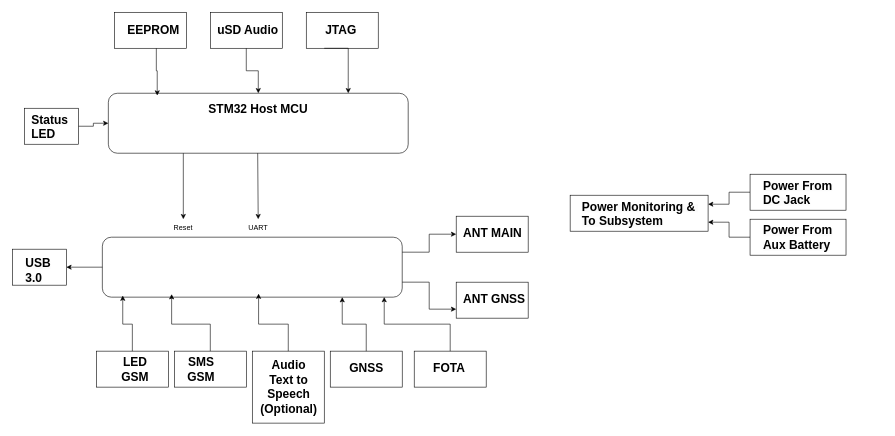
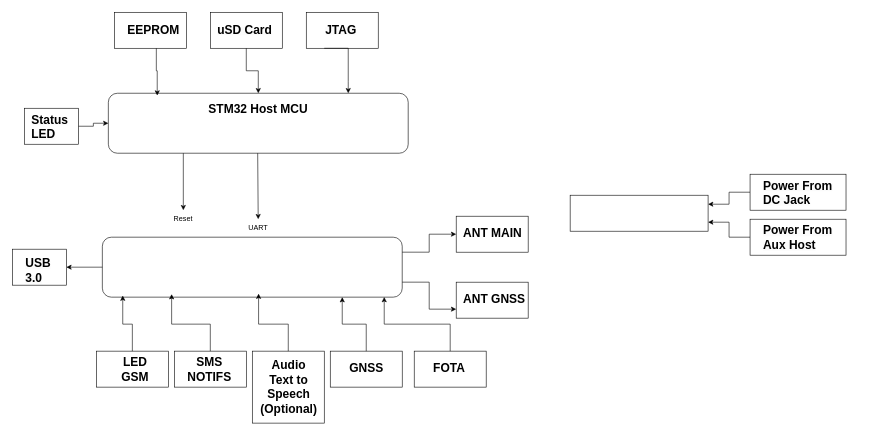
  <mxCell id="0" />
  <mxCell id="1" parent="0" />
  <mxCell id="2" value="" style="group" parent="1" vertex="1" connectable="0"><mxGeometry x="180" y="155" width="500" height="100" as="geometry" /></mxCell>
  <mxCell id="3" value="" style="rounded=1;whiteSpace=wrap;html=1;" parent="2" vertex="1"><mxGeometry width="500" height="100" as="geometry" /></mxCell>
  <mxCell id="4" value="&lt;b style=&quot;border-color: var(--border-color);&quot;&gt;&lt;font style=&quot;border-color: var(--border-color); font-size: 20px;&quot;&gt;STM32 Host MCU&lt;/font&gt;&lt;/b&gt;" style="text;html=1;strokeColor=none;fillColor=none;align=center;verticalAlign=middle;whiteSpace=wrap;rounded=0;" parent="2" vertex="1"><mxGeometry x="140" y="10" width="220" height="30" as="geometry" /></mxCell>
  <mxCell id="5" value="" style="endArrow=classic;html=1;rounded=0;" parent="1" edge="1" target="24"><mxGeometry width="50" height="50" relative="1" as="geometry"><mxPoint x="429" y="255" as="sourcePoint" /><mxPoint x="429" y="395" as="targetPoint" /></mxGeometry></mxCell>
  <mxCell id="6" value="" style="group;strokeColor=none;" parent="1" vertex="1" connectable="0"><mxGeometry x="180" y="395" width="500" height="100" as="geometry" /></mxCell>
  <mxCell id="7" value="" style="group" vertex="1" connectable="0" parent="6"><mxGeometry x="-10" width="500" height="100" as="geometry" /></mxCell>
  <mxCell id="8" value="" style="rounded=1;whiteSpace=wrap;html=1;" vertex="1" parent="7"><mxGeometry width="500" height="100" as="geometry" /></mxCell>
  <mxCell id="9" value="" style="rounded=0;whiteSpace=wrap;html=1;" vertex="1" parent="1"><mxGeometry x="190" y="20" width="120" height="60" as="geometry" /></mxCell>
  <mxCell id="10" value="&lt;b style=&quot;border-color: var(--border-color); color: rgb(0, 0, 0); font-family: Helvetica; font-size: 12px; font-style: normal; font-variant-ligatures: normal; font-variant-caps: normal; letter-spacing: normal; orphans: 2; text-align: center; text-indent: 0px; text-transform: none; widows: 2; word-spacing: 0px; -webkit-text-stroke-width: 0px; background-color: rgb(251, 251, 251); text-decoration-thickness: initial; text-decoration-style: initial; text-decoration-color: initial;&quot;&gt;&lt;font style=&quot;border-color: var(--border-color); font-size: 20px;&quot;&gt;EEPROM&lt;br&gt;&lt;/font&gt;&lt;/b&gt;" style="text;whiteSpace=wrap;html=1;" vertex="1" parent="1"><mxGeometry x="210" y="30" width="200" height="50" as="geometry" /></mxCell>
  <mxCell id="11" value="" style="rounded=0;whiteSpace=wrap;html=1;" vertex="1" parent="1"><mxGeometry x="20" y="415" width="90" height="60" as="geometry" /></mxCell>
  <mxCell id="12" value="&lt;b style=&quot;border-color: var(--border-color); color: rgb(0, 0, 0); font-family: Helvetica; font-size: 12px; font-style: normal; font-variant-ligatures: normal; font-variant-caps: normal; letter-spacing: normal; orphans: 2; text-indent: 0px; text-transform: none; widows: 2; word-spacing: 0px; -webkit-text-stroke-width: 0px; text-decoration-thickness: initial; text-decoration-style: initial; text-decoration-color: initial; text-align: center; background-color: rgb(251, 251, 251);&quot;&gt;&lt;font style=&quot;border-color: var(--border-color); font-size: 20px;&quot;&gt;USB&lt;br&gt;3.0&lt;/font&gt;&lt;/b&gt;" style="text;whiteSpace=wrap;html=1;" vertex="1" parent="1"><mxGeometry x="40" y="420" width="120" height="50" as="geometry" /></mxCell>
  <mxCell id="13" style="edgeStyle=orthogonalEdgeStyle;rounded=0;orthogonalLoop=1;jettySize=auto;html=1;exitX=0;exitY=0.5;exitDx=0;exitDy=0;entryX=1;entryY=0.5;entryDx=0;entryDy=0;" edge="1" parent="1" source="8" target="11"><mxGeometry relative="1" as="geometry" /></mxCell>
  <mxCell id="14" value="" style="rounded=0;whiteSpace=wrap;html=1;" vertex="1" parent="1"><mxGeometry x="350" y="20" width="120" height="60" as="geometry" /></mxCell>
  <mxCell id="15" style="edgeStyle=orthogonalEdgeStyle;rounded=0;orthogonalLoop=1;jettySize=auto;html=1;exitX=0.25;exitY=1;exitDx=0;exitDy=0;" edge="1" parent="1" source="16" target="3"><mxGeometry relative="1" as="geometry" /></mxCell>
- <mxCell id="16" value="&lt;b style=&quot;border-color: var(--border-color); color: rgb(0, 0, 0); font-family: Helvetica; font-size: 12px; font-style: normal; font-variant-ligatures: normal; font-variant-caps: normal; letter-spacing: normal; orphans: 2; text-align: center; text-indent: 0px; text-transform: none; widows: 2; word-spacing: 0px; -webkit-text-stroke-width: 0px; background-color: rgb(251, 251, 251); text-decoration-thickness: initial; text-decoration-style: initial; text-decoration-color: initial;&quot;&gt;&lt;font style=&quot;border-color: var(--border-color); font-size: 20px;&quot;&gt;uSD Audio&lt;br&gt;&lt;br&gt;&lt;/font&gt;&lt;/b&gt;" style="text;whiteSpace=wrap;html=1;" vertex="1" parent="1"><mxGeometry x="360" y="30" width="200" height="50" as="geometry" /></mxCell>
+ <mxCell id="16" value="&lt;b style=&quot;border-color: var(--border-color); color: rgb(0, 0, 0); font-family: Helvetica; font-size: 12px; font-style: normal; font-variant-ligatures: normal; font-variant-caps: normal; letter-spacing: normal; orphans: 2; text-align: center; text-indent: 0px; text-transform: none; widows: 2; word-spacing: 0px; -webkit-text-stroke-width: 0px; background-color: rgb(251, 251, 251); text-decoration-thickness: initial; text-decoration-style: initial; text-decoration-color: initial;&quot;&gt;&lt;font style=&quot;border-color: var(--border-color); font-size: 20px;&quot;&gt;uSD Card&lt;br&gt;&lt;br&gt;&lt;/font&gt;&lt;/b&gt;" style="text;whiteSpace=wrap;html=1;" vertex="1" parent="1"><mxGeometry x="360" y="30" width="200" height="50" as="geometry" /></mxCell>
  <mxCell id="17" value="" style="rounded=0;whiteSpace=wrap;html=1;" vertex="1" parent="1"><mxGeometry x="510" y="20" width="120" height="60" as="geometry" /></mxCell>
  <mxCell id="18" style="edgeStyle=orthogonalEdgeStyle;rounded=0;orthogonalLoop=1;jettySize=auto;html=1;exitX=0;exitY=1;exitDx=0;exitDy=0;" edge="1" parent="1" source="19" target="3"><mxGeometry relative="1" as="geometry"><Array as="points"><mxPoint x="580" y="135" /><mxPoint x="580" y="135" /></Array></mxGeometry></mxCell>
  <mxCell id="19" value="&lt;b style=&quot;border-color: var(--border-color); color: rgb(0, 0, 0); font-family: Helvetica; font-size: 12px; font-style: normal; font-variant-ligatures: normal; font-variant-caps: normal; letter-spacing: normal; orphans: 2; text-align: center; text-indent: 0px; text-transform: none; widows: 2; word-spacing: 0px; -webkit-text-stroke-width: 0px; background-color: rgb(251, 251, 251); text-decoration-thickness: initial; text-decoration-style: initial; text-decoration-color: initial;&quot;&gt;&lt;font style=&quot;border-color: var(--border-color); font-size: 20px;&quot;&gt;JTAG&lt;br&gt;&lt;/font&gt;&lt;/b&gt;" style="text;whiteSpace=wrap;html=1;" vertex="1" parent="1"><mxGeometry x="540" y="30" width="200" height="50" as="geometry" /></mxCell>
  <mxCell id="20" style="edgeStyle=orthogonalEdgeStyle;rounded=0;orthogonalLoop=1;jettySize=auto;html=1;exitX=0.25;exitY=1;exitDx=0;exitDy=0;entryX=0.163;entryY=0.038;entryDx=0;entryDy=0;entryPerimeter=0;" edge="1" parent="1" source="10" target="3"><mxGeometry relative="1" as="geometry" /></mxCell>
  <mxCell id="21" style="edgeStyle=orthogonalEdgeStyle;rounded=0;orthogonalLoop=1;jettySize=auto;html=1;exitX=0;exitY=0.5;exitDx=0;exitDy=0;entryX=1;entryY=0.25;entryDx=0;entryDy=0;" edge="1" parent="1" source="22" target="54"><mxGeometry relative="1" as="geometry" /></mxCell>
  <mxCell id="22" value="" style="rounded=0;whiteSpace=wrap;html=1;" vertex="1" parent="1"><mxGeometry x="1250" y="290" width="160" height="60" as="geometry" /></mxCell>
  <mxCell id="23" value="&lt;b style=&quot;border-color: var(--border-color); color: rgb(0, 0, 0); font-family: Helvetica; font-size: 12px; font-style: normal; font-variant-ligatures: normal; font-variant-caps: normal; letter-spacing: normal; orphans: 2; text-align: center; text-indent: 0px; text-transform: none; widows: 2; word-spacing: 0px; -webkit-text-stroke-width: 0px; background-color: rgb(251, 251, 251); text-decoration-thickness: initial; text-decoration-style: initial; text-decoration-color: initial;&quot;&gt;&lt;font style=&quot;border-color: var(--border-color); font-size: 20px;&quot;&gt;Power From &lt;br&gt;DC Jack&lt;br&gt;&lt;/font&gt;&lt;/b&gt;" style="text;whiteSpace=wrap;html=1;" vertex="1" parent="1"><mxGeometry x="1270" y="290" width="200" height="50" as="geometry" /></mxCell>
  <mxCell id="24" value="UART" style="text;html=1;strokeColor=none;fillColor=none;align=center;verticalAlign=middle;whiteSpace=wrap;rounded=0;" vertex="1" parent="1"><mxGeometry x="400" y="365" width="60" height="30" as="geometry" /></mxCell>
- <mxCell id="25" value="Reset" style="text;html=1;strokeColor=none;fillColor=none;align=center;verticalAlign=middle;whiteSpace=wrap;rounded=0;" vertex="1" parent="1"><mxGeometry x="275" y="365" width="60" height="30" as="geometry" /></mxCell>
+ <mxCell id="25" value="Reset" style="text;html=1;strokeColor=none;fillColor=none;align=center;verticalAlign=middle;whiteSpace=wrap;rounded=0;" vertex="1" parent="1"><mxGeometry x="275" y="350" width="60" height="30" as="geometry" /></mxCell>
  <mxCell id="26" style="edgeStyle=orthogonalEdgeStyle;rounded=0;orthogonalLoop=1;jettySize=auto;html=1;exitX=0.25;exitY=1;exitDx=0;exitDy=0;" edge="1" parent="1" source="3" target="25"><mxGeometry relative="1" as="geometry"><mxPoint x="305" y="365" as="targetPoint" /></mxGeometry></mxCell>
  <mxCell id="27" style="edgeStyle=orthogonalEdgeStyle;rounded=0;orthogonalLoop=1;jettySize=auto;html=1;exitX=1;exitY=0.5;exitDx=0;exitDy=0;" edge="1" parent="1" source="28" target="3"><mxGeometry relative="1" as="geometry" /></mxCell>
  <mxCell id="28" value="" style="rounded=0;whiteSpace=wrap;html=1;" vertex="1" parent="1"><mxGeometry x="40" y="180" width="90" height="60" as="geometry" /></mxCell>
  <mxCell id="29" value="&lt;b style=&quot;border-color: var(--border-color); color: rgb(0, 0, 0); font-family: Helvetica; font-size: 12px; font-style: normal; font-variant-ligatures: normal; font-variant-caps: normal; letter-spacing: normal; orphans: 2; text-align: center; text-indent: 0px; text-transform: none; widows: 2; word-spacing: 0px; -webkit-text-stroke-width: 0px; background-color: rgb(251, 251, 251); text-decoration-thickness: initial; text-decoration-style: initial; text-decoration-color: initial;&quot;&gt;&lt;font style=&quot;border-color: var(--border-color); font-size: 20px;&quot;&gt;Status &lt;br&gt;LED&lt;br&gt;&lt;/font&gt;&lt;/b&gt;" style="text;whiteSpace=wrap;html=1;" vertex="1" parent="1"><mxGeometry x="50" y="180" width="200" height="50" as="geometry" /></mxCell>
  <mxCell id="30" value="" style="rounded=0;whiteSpace=wrap;html=1;" vertex="1" parent="1"><mxGeometry x="160" y="585" width="120" height="60" as="geometry" /></mxCell>
  <mxCell id="31" value="" style="rounded=0;whiteSpace=wrap;html=1;" vertex="1" parent="1"><mxGeometry x="290" y="585" width="120" height="60" as="geometry" /></mxCell>
  <mxCell id="32" value="" style="rounded=0;whiteSpace=wrap;html=1;" vertex="1" parent="1"><mxGeometry x="420" y="585" width="120" height="120" as="geometry" /></mxCell>
  <mxCell id="33" value="" style="rounded=0;whiteSpace=wrap;html=1;" vertex="1" parent="1"><mxGeometry x="550" y="585" width="120" height="60" as="geometry" /></mxCell>
  <mxCell id="34" style="edgeStyle=orthogonalEdgeStyle;rounded=0;orthogonalLoop=1;jettySize=auto;html=1;exitX=0.5;exitY=0;exitDx=0;exitDy=0;entryX=0.068;entryY=0.974;entryDx=0;entryDy=0;entryPerimeter=0;" edge="1" parent="1" source="30" target="8"><mxGeometry relative="1" as="geometry" /></mxCell>
  <mxCell id="35" style="edgeStyle=orthogonalEdgeStyle;rounded=0;orthogonalLoop=1;jettySize=auto;html=1;exitX=0.5;exitY=0;exitDx=0;exitDy=0;entryX=0.231;entryY=0.95;entryDx=0;entryDy=0;entryPerimeter=0;" edge="1" parent="1" source="31" target="8"><mxGeometry relative="1" as="geometry" /></mxCell>
  <mxCell id="36" style="edgeStyle=orthogonalEdgeStyle;rounded=0;orthogonalLoop=1;jettySize=auto;html=1;exitX=0.5;exitY=0;exitDx=0;exitDy=0;entryX=0.521;entryY=0.942;entryDx=0;entryDy=0;entryPerimeter=0;" edge="1" parent="1" source="32" target="8"><mxGeometry relative="1" as="geometry" /></mxCell>
  <mxCell id="37" style="edgeStyle=orthogonalEdgeStyle;rounded=0;orthogonalLoop=1;jettySize=auto;html=1;exitX=0.5;exitY=0;exitDx=0;exitDy=0;entryX=0.8;entryY=1;entryDx=0;entryDy=0;entryPerimeter=0;" edge="1" parent="1" source="33" target="8"><mxGeometry relative="1" as="geometry" /></mxCell>
  <mxCell id="38" value="&lt;div style=&quot;text-align: center;&quot;&gt;&lt;span style=&quot;background-color: initial; font-size: 20px;&quot;&gt;&lt;b&gt;LED&lt;/b&gt;&lt;/span&gt;&lt;/div&gt;&lt;div style=&quot;text-align: center;&quot;&gt;&lt;span style=&quot;background-color: initial; font-size: 20px;&quot;&gt;&lt;b&gt;GSM&lt;/b&gt;&lt;/span&gt;&lt;/div&gt;&lt;div style=&quot;text-align: center;&quot;&gt;&lt;span style=&quot;background-color: initial; font-size: 20px;&quot;&gt;&lt;b&gt;&lt;br&gt;&lt;/b&gt;&lt;/span&gt;&lt;/div&gt;" style="text;whiteSpace=wrap;html=1;" vertex="1" parent="1"><mxGeometry x="200" y="585" width="120" height="50" as="geometry" /></mxCell>
- <mxCell id="39" value="&lt;div style=&quot;text-align: center;&quot;&gt;&lt;span style=&quot;background-color: initial; font-size: 20px;&quot;&gt;&lt;b&gt;SMS&lt;/b&gt;&lt;/span&gt;&lt;/div&gt;&lt;div style=&quot;text-align: center;&quot;&gt;&lt;span style=&quot;background-color: initial; font-size: 20px;&quot;&gt;&lt;b&gt;GSM&lt;/b&gt;&lt;/span&gt;&lt;/div&gt;" style="text;whiteSpace=wrap;html=1;" vertex="1" parent="1"><mxGeometry x="310" y="585" width="120" height="50" as="geometry" /></mxCell>
+ <mxCell id="39" value="&lt;div style=&quot;text-align: center;&quot;&gt;&lt;span style=&quot;background-color: initial; font-size: 20px;&quot;&gt;&lt;b&gt;SMS&lt;/b&gt;&lt;/span&gt;&lt;/div&gt;&lt;div style=&quot;text-align: center;&quot;&gt;&lt;span style=&quot;background-color: initial; font-size: 20px;&quot;&gt;&lt;b&gt;NOTIFS&lt;/b&gt;&lt;/span&gt;&lt;/div&gt;" style="text;whiteSpace=wrap;html=1;" vertex="1" parent="1"><mxGeometry x="310" y="585" width="120" height="50" as="geometry" /></mxCell>
  <mxCell id="40" value="&lt;div style=&quot;text-align: center;&quot;&gt;&lt;span style=&quot;background-color: initial; font-size: 20px;&quot;&gt;&lt;b&gt;Audio&lt;/b&gt;&lt;/span&gt;&lt;/div&gt;&lt;div style=&quot;text-align: center;&quot;&gt;&lt;span style=&quot;background-color: initial; font-size: 20px;&quot;&gt;&lt;b&gt;Text to Speech&lt;/b&gt;&lt;/span&gt;&lt;/div&gt;&lt;div style=&quot;text-align: center;&quot;&gt;&lt;span style=&quot;background-color: initial; font-size: 20px;&quot;&gt;&lt;b&gt;(Optional)&lt;/b&gt;&lt;/span&gt;&lt;/div&gt;" style="text;whiteSpace=wrap;html=1;" vertex="1" parent="1"><mxGeometry x="420" y="590" width="120" height="50" as="geometry" /></mxCell>
  <mxCell id="41" value="&lt;div style=&quot;text-align: center;&quot;&gt;&lt;span style=&quot;font-size: 20px;&quot;&gt;&lt;b&gt;GNSS&lt;/b&gt;&lt;/span&gt;&lt;/div&gt;" style="text;whiteSpace=wrap;html=1;" vertex="1" parent="1"><mxGeometry x="580" y="595" width="120" height="50" as="geometry" /></mxCell>
  <mxCell id="42" value="" style="rounded=0;whiteSpace=wrap;html=1;" vertex="1" parent="1"><mxGeometry x="760" y="360" width="120" height="60" as="geometry" /></mxCell>
  <mxCell id="43" value="" style="rounded=0;whiteSpace=wrap;html=1;" vertex="1" parent="1"><mxGeometry x="760" y="470" width="120" height="60" as="geometry" /></mxCell>
  <mxCell id="44" style="edgeStyle=orthogonalEdgeStyle;rounded=0;orthogonalLoop=1;jettySize=auto;html=1;exitX=1;exitY=0.25;exitDx=0;exitDy=0;" edge="1" parent="1" source="8" target="42"><mxGeometry relative="1" as="geometry" /></mxCell>
  <mxCell id="45" style="edgeStyle=orthogonalEdgeStyle;rounded=0;orthogonalLoop=1;jettySize=auto;html=1;exitX=1;exitY=0.75;exitDx=0;exitDy=0;entryX=0;entryY=0.75;entryDx=0;entryDy=0;" edge="1" parent="1" source="8" target="43"><mxGeometry relative="1" as="geometry" /></mxCell>
  <mxCell id="46" value="&lt;div style=&quot;text-align: center;&quot;&gt;&lt;span style=&quot;font-size: 20px;&quot;&gt;&lt;b&gt;ANT MAIN&lt;/b&gt;&lt;/span&gt;&lt;/div&gt;" style="text;whiteSpace=wrap;html=1;" vertex="1" parent="1"><mxGeometry x="770" y="370" width="120" height="50" as="geometry" /></mxCell>
  <mxCell id="47" value="&lt;div style=&quot;text-align: center;&quot;&gt;&lt;span style=&quot;font-size: 20px;&quot;&gt;&lt;b&gt;ANT GNSS&lt;/b&gt;&lt;/span&gt;&lt;/div&gt;" style="text;whiteSpace=wrap;html=1;" vertex="1" parent="1"><mxGeometry x="770" y="480" width="120" height="50" as="geometry" /></mxCell>
  <mxCell id="48" value="" style="rounded=0;whiteSpace=wrap;html=1;" vertex="1" parent="1"><mxGeometry x="690" y="585" width="120" height="60" as="geometry" /></mxCell>
  <mxCell id="49" value="&lt;div style=&quot;text-align: center;&quot;&gt;&lt;span style=&quot;font-size: 20px;&quot;&gt;&lt;b&gt;FOTA&lt;/b&gt;&lt;/span&gt;&lt;/div&gt;" style="text;whiteSpace=wrap;html=1;" vertex="1" parent="1"><mxGeometry x="720" y="595" width="120" height="50" as="geometry" /></mxCell>
  <mxCell id="50" style="edgeStyle=orthogonalEdgeStyle;rounded=0;orthogonalLoop=1;jettySize=auto;html=1;exitX=0.5;exitY=0;exitDx=0;exitDy=0;entryX=0.94;entryY=0.998;entryDx=0;entryDy=0;entryPerimeter=0;" edge="1" parent="1" source="48" target="8"><mxGeometry relative="1" as="geometry" /></mxCell>
  <mxCell id="51" style="edgeStyle=orthogonalEdgeStyle;rounded=0;orthogonalLoop=1;jettySize=auto;html=1;exitX=0;exitY=0.5;exitDx=0;exitDy=0;entryX=1;entryY=0.75;entryDx=0;entryDy=0;" edge="1" parent="1" source="52" target="54"><mxGeometry relative="1" as="geometry" /></mxCell>
  <mxCell id="52" value="" style="rounded=0;whiteSpace=wrap;html=1;" vertex="1" parent="1"><mxGeometry x="1250" y="365" width="160" height="60" as="geometry" /></mxCell>
- <mxCell id="53" value="&lt;b style=&quot;border-color: var(--border-color); color: rgb(0, 0, 0); font-family: Helvetica; font-size: 12px; font-style: normal; font-variant-ligatures: normal; font-variant-caps: normal; letter-spacing: normal; orphans: 2; text-align: center; text-indent: 0px; text-transform: none; widows: 2; word-spacing: 0px; -webkit-text-stroke-width: 0px; background-color: rgb(251, 251, 251); text-decoration-thickness: initial; text-decoration-style: initial; text-decoration-color: initial;&quot;&gt;&lt;font style=&quot;border-color: var(--border-color); font-size: 20px;&quot;&gt;Power From &lt;br&gt;Aux Battery&lt;br&gt;&lt;/font&gt;&lt;/b&gt;" style="text;whiteSpace=wrap;html=1;" vertex="1" parent="1"><mxGeometry x="1270" y="365" width="200" height="50" as="geometry" /></mxCell>
+ <mxCell id="53" value="&lt;b style=&quot;border-color: var(--border-color); color: rgb(0, 0, 0); font-family: Helvetica; font-size: 12px; font-style: normal; font-variant-ligatures: normal; font-variant-caps: normal; letter-spacing: normal; orphans: 2; text-align: center; text-indent: 0px; text-transform: none; widows: 2; word-spacing: 0px; -webkit-text-stroke-width: 0px; background-color: rgb(251, 251, 251); text-decoration-thickness: initial; text-decoration-style: initial; text-decoration-color: initial;&quot;&gt;&lt;font style=&quot;border-color: var(--border-color); font-size: 20px;&quot;&gt;Power From &lt;br&gt;Aux Host&lt;br&gt;&lt;/font&gt;&lt;/b&gt;" style="text;whiteSpace=wrap;html=1;" vertex="1" parent="1"><mxGeometry x="1270" y="365" width="200" height="50" as="geometry" /></mxCell>
  <mxCell id="54" value="" style="rounded=0;whiteSpace=wrap;html=1;" vertex="1" parent="1"><mxGeometry x="950" y="325" width="230" height="60" as="geometry" /></mxCell>
- <mxCell id="55" value="&lt;b style=&quot;border-color: var(--border-color); color: rgb(0, 0, 0); font-family: Helvetica; font-size: 12px; font-style: normal; font-variant-ligatures: normal; font-variant-caps: normal; letter-spacing: normal; orphans: 2; text-align: center; text-indent: 0px; text-transform: none; widows: 2; word-spacing: 0px; -webkit-text-stroke-width: 0px; background-color: rgb(251, 251, 251); text-decoration-thickness: initial; text-decoration-style: initial; text-decoration-color: initial;&quot;&gt;&lt;font style=&quot;border-color: var(--border-color); font-size: 20px;&quot;&gt;Power Monitoring &amp;amp;&amp;nbsp;&lt;br&gt;To Subsystem&lt;br&gt;&lt;/font&gt;&lt;/b&gt;" style="text;whiteSpace=wrap;html=1;" vertex="1" parent="1"><mxGeometry x="968" y="325" width="200" height="50" as="geometry" /></mxCell>
